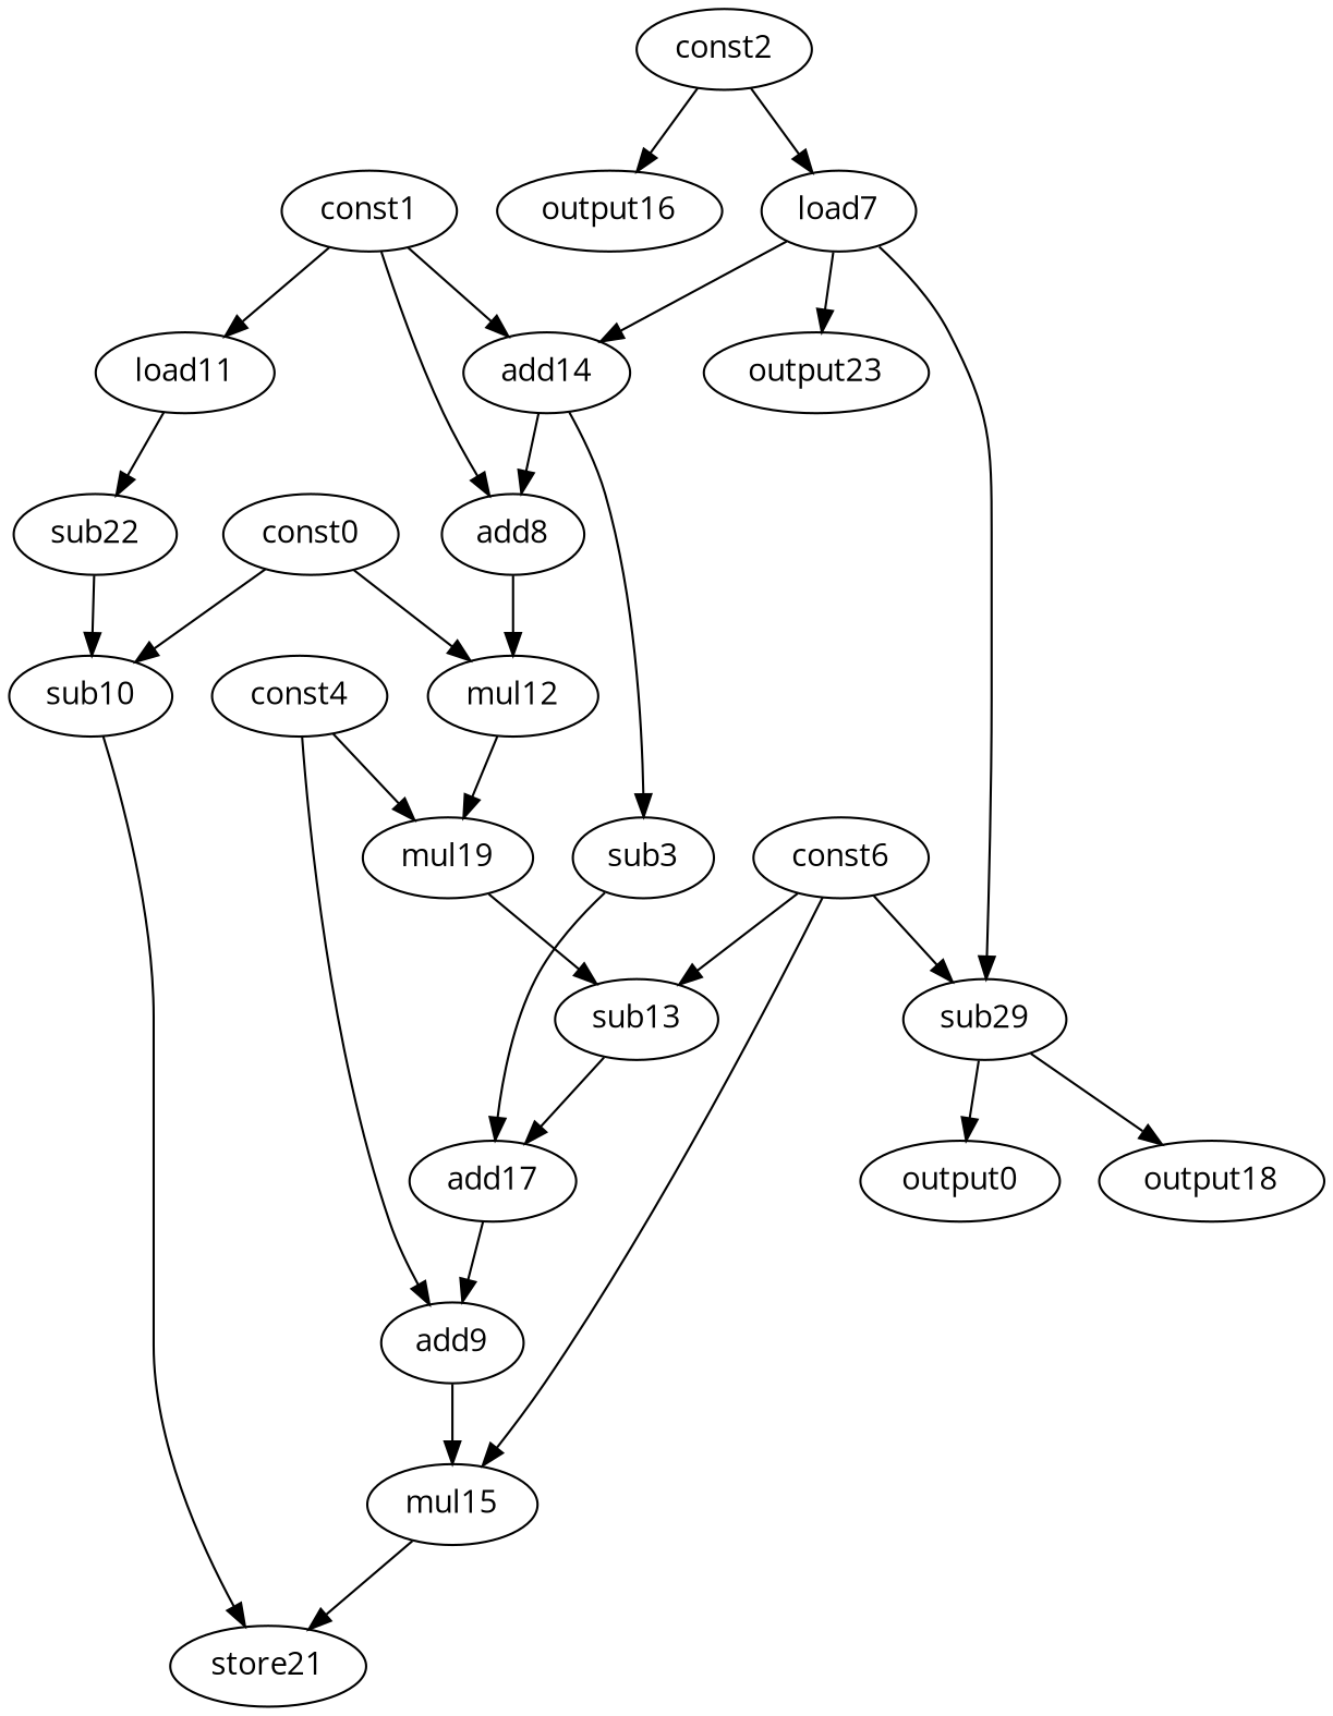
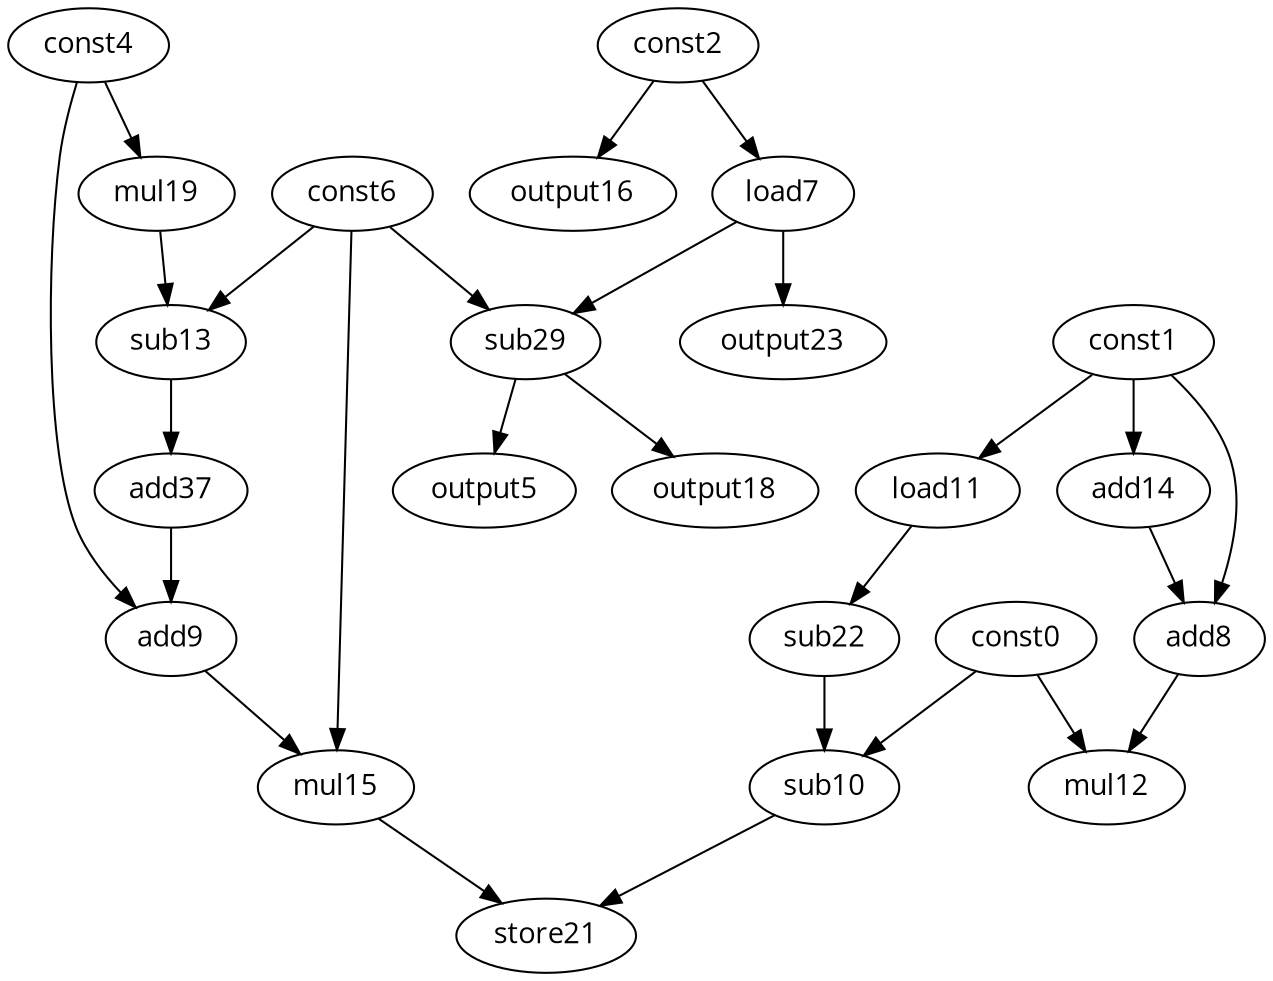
  digraph {
    fontname="Open Sans"
    node [fontname="Open Sans" opcode=const]
    edge [fontname="Open Sans" operand=0]
    const0
    sub10 [opcode=sub]
    mul12 [opcode=mul]
-   add17 [opcode=add]
-   sub3 [opcode=sub]
+   add17 [opcode=add label=add37]
    store21 [opcode=store]
    mul19 [opcode=mul]
    add14 [opcode=add]
    add8 [opcode=add]
    const1
    load11 [opcode=load]
    sub22 [opcode=sub]
    const2
    load7 [opcode=load]
    output16 [opcode=output]
    n16 [label=sub29 opcode=sub]
    output23 [opcode=output]
    add9 [opcode=add]
    const4
    mul15 [opcode=mul]
    sub13 [opcode=sub]
-   output5 [opcode=output label=output0]
+   output5 [opcode=output]
    const6
    output18 [opcode=output]
    const0 -> sub10
    const0 -> mul12
    sub10 -> store21
-   mul12 -> mul19
    add17 -> add9
-   sub3 -> add17
    mul19 -> sub13
-   add14 -> sub3 [operand=1]
    add14 -> add8 [operand=1]
    add8 -> mul12 [operand=1]
    const1 -> add14
    const1 -> add8
    const1 -> load11
    load11 -> sub22
    sub22 -> sub10 [operand=1]
    const2 -> load7
    const2 -> output16
-   load7 -> add14 [operand=1]
    load7 -> n16 [operand=1]
    load7 -> output23
    n16 -> output5
    n16 -> output18
    add9 -> mul15
    const4 -> mul19 [operand=1]
    const4 -> add9 [operand=1]
    mul15 -> store21 [operand=1]
    sub13 -> add17 [operand=1]
    const6 -> n16
    const6 -> mul15 [operand=1]
    const6 -> sub13 [operand=1]
  }
